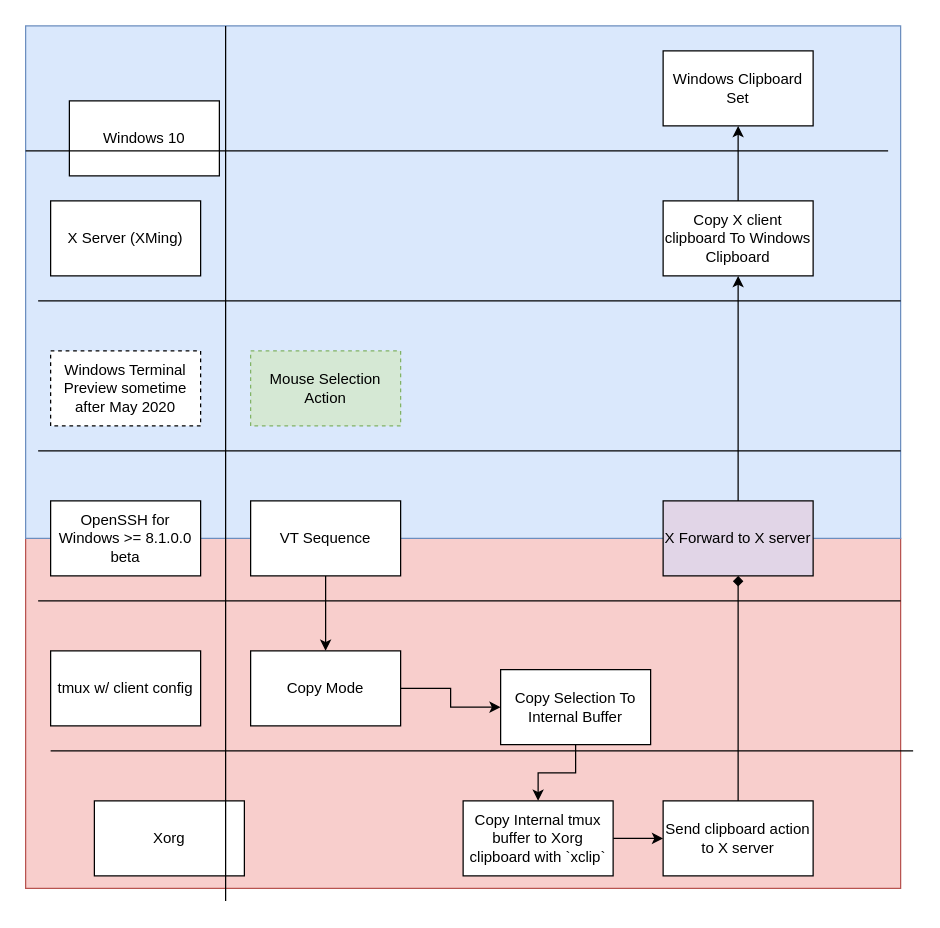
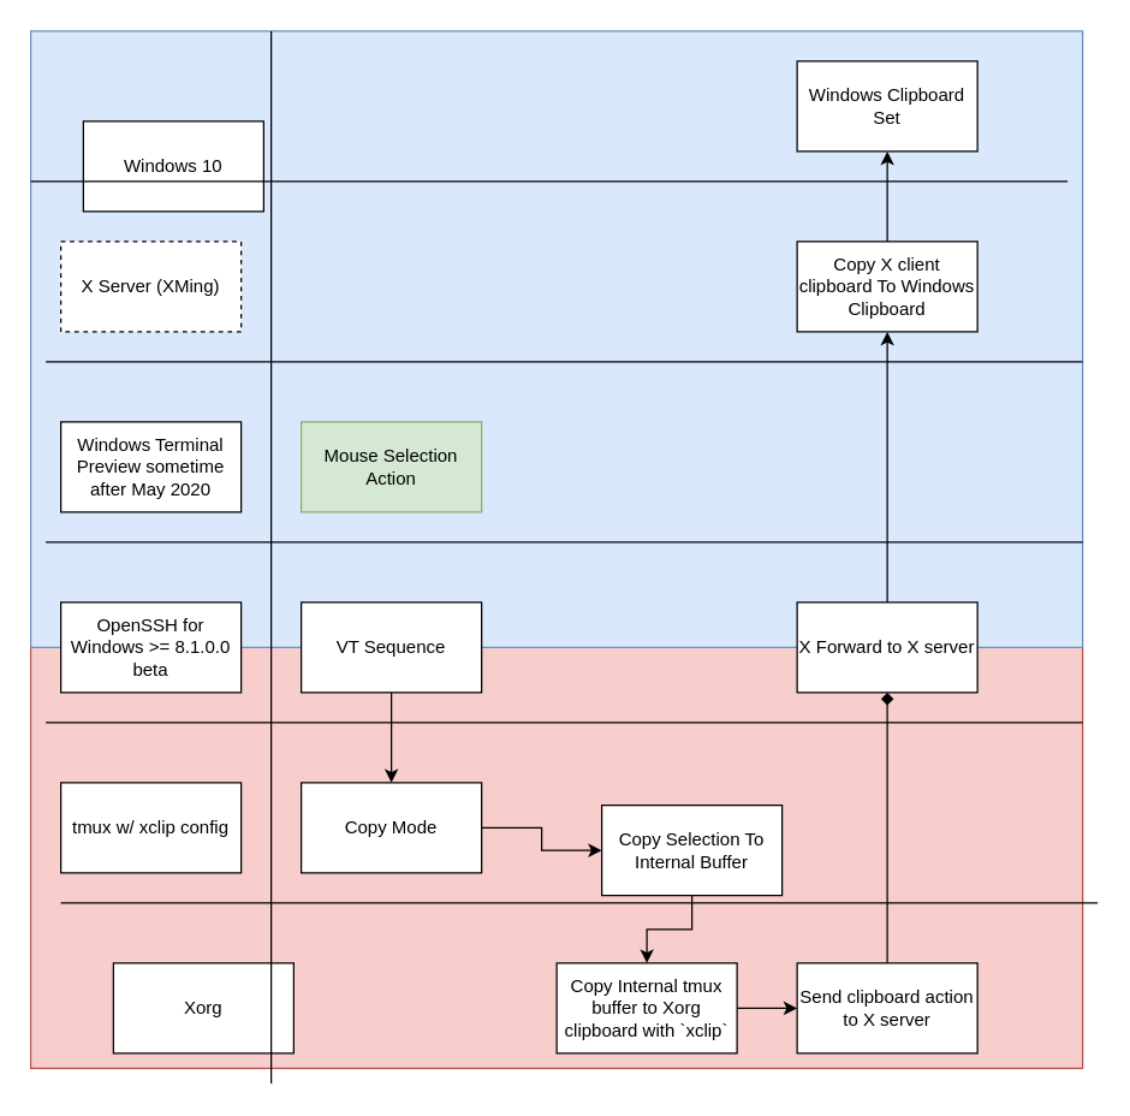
  <mxCell id="0" />
  <mxCell id="1" parent="0" />
  <mxCell id="2" value="" style="rounded=0;whiteSpace=wrap;html=1;fillColor=#f8cecc;strokeColor=#b85450;" vertex="1" parent="1"><mxGeometry x="20" y="430" width="700" height="280" as="geometry" /></mxCell>
  <mxCell id="3" value="" style="rounded=0;whiteSpace=wrap;html=1;fillColor=#dae8fc;strokeColor=#6c8ebf;" vertex="1" parent="1"><mxGeometry x="20" y="20" width="700" height="410" as="geometry" /></mxCell>
- <mxCell id="4" value="Mouse Selection Action" style="rounded=0;whiteSpace=wrap;html=1;fillColor=#d5e8d4;strokeColor=#82b366;dashed=1;" vertex="1" parent="1"><mxGeometry x="200" y="280" width="120" height="60" as="geometry" /></mxCell>
+ <mxCell id="4" value="Mouse Selection Action" style="rounded=0;whiteSpace=wrap;html=1;fillColor=#d5e8d4;strokeColor=#82b366;" vertex="1" parent="1"><mxGeometry x="200" y="280" width="120" height="60" as="geometry" /></mxCell>
  <mxCell id="5" style="edgeStyle=orthogonalEdgeStyle;rounded=0;orthogonalLoop=1;jettySize=auto;html=1;exitX=0.5;exitY=1;exitDx=0;exitDy=0;entryX=0.5;entryY=0;entryDx=0;entryDy=0;" edge="1" parent="1" source="6" target="8"><mxGeometry relative="1" as="geometry" /></mxCell>
  <mxCell id="6" value="VT Sequence" style="rounded=0;whiteSpace=wrap;html=1;" vertex="1" parent="1"><mxGeometry x="200" y="400" width="120" height="60" as="geometry" /></mxCell>
  <mxCell id="7" style="edgeStyle=orthogonalEdgeStyle;rounded=0;orthogonalLoop=1;jettySize=auto;html=1;exitX=1;exitY=0.5;exitDx=0;exitDy=0;entryX=0;entryY=0.5;entryDx=0;entryDy=0;" edge="1" parent="1" source="8" target="15"><mxGeometry relative="1" as="geometry" /></mxCell>
  <mxCell id="8" value="Copy Mode" style="rounded=0;whiteSpace=wrap;html=1;" vertex="1" parent="1"><mxGeometry x="200" y="520" width="120" height="60" as="geometry" /></mxCell>
- <mxCell id="9" value="Windows Terminal Preview sometime after May 2020" style="rounded=0;whiteSpace=wrap;html=1;dashed=1;" vertex="1" parent="1"><mxGeometry x="40" y="280" width="120" height="60" as="geometry" /></mxCell>
+ <mxCell id="9" value="Windows Terminal Preview sometime after May 2020" style="rounded=0;whiteSpace=wrap;html=1;" vertex="1" parent="1"><mxGeometry x="40" y="280" width="120" height="60" as="geometry" /></mxCell>
  <mxCell id="10" value="OpenSSH for Windows &amp;gt;= 8.1.0.0 beta" style="rounded=0;whiteSpace=wrap;html=1;" vertex="1" parent="1"><mxGeometry x="40" y="400" width="120" height="60" as="geometry" /></mxCell>
  <mxCell id="11" value="Xorg" style="rounded=0;whiteSpace=wrap;html=1;" vertex="1" parent="1"><mxGeometry x="75" y="640" width="120" height="60" as="geometry" /></mxCell>
  <mxCell id="12" value="Windows 10" style="rounded=0;whiteSpace=wrap;html=1;" vertex="1" parent="1"><mxGeometry x="55" y="80" width="120" height="60" as="geometry" /></mxCell>
- <mxCell id="13" value="tmux w/ client config" style="rounded=0;whiteSpace=wrap;html=1;" vertex="1" parent="1"><mxGeometry x="40" y="520" width="120" height="60" as="geometry" /></mxCell>
+ <mxCell id="13" value="tmux w/ xclip config" style="rounded=0;whiteSpace=wrap;html=1;" vertex="1" parent="1"><mxGeometry x="40" y="520" width="120" height="60" as="geometry" /></mxCell>
  <mxCell id="14" style="edgeStyle=orthogonalEdgeStyle;rounded=0;orthogonalLoop=1;jettySize=auto;html=1;exitX=0.5;exitY=1;exitDx=0;exitDy=0;entryX=0.5;entryY=0;entryDx=0;entryDy=0;" edge="1" parent="1" source="15" target="17"><mxGeometry relative="1" as="geometry" /></mxCell>
  <mxCell id="15" value="Copy Selection To Internal Buffer" style="rounded=0;whiteSpace=wrap;html=1;" vertex="1" parent="1"><mxGeometry x="400" y="535" width="120" height="60" as="geometry" /></mxCell>
  <mxCell id="16" style="edgeStyle=orthogonalEdgeStyle;rounded=0;orthogonalLoop=1;jettySize=auto;html=1;exitX=1;exitY=0.5;exitDx=0;exitDy=0;entryX=0;entryY=0.5;entryDx=0;entryDy=0;" edge="1" parent="1" source="17" target="19"><mxGeometry relative="1" as="geometry" /></mxCell>
  <mxCell id="17" value="Copy Internal tmux buffer to Xorg clipboard with `xclip`" style="rounded=0;whiteSpace=wrap;html=1;" vertex="1" parent="1"><mxGeometry x="370" y="640" width="120" height="60" as="geometry" /></mxCell>
  <mxCell id="18" style="edgeStyle=orthogonalEdgeStyle;rounded=0;orthogonalLoop=1;jettySize=auto;html=1;exitX=0.5;exitY=0;exitDx=0;exitDy=0;entryX=0.5;entryY=1;entryDx=0;entryDy=0;endArrow=diamond;" edge="1" parent="1" source="19" target="21"><mxGeometry relative="1" as="geometry" /></mxCell>
  <mxCell id="19" value="Send clipboard action to X server" style="rounded=0;whiteSpace=wrap;html=1;" vertex="1" parent="1"><mxGeometry x="530" y="640" width="120" height="60" as="geometry" /></mxCell>
  <mxCell id="20" style="edgeStyle=orthogonalEdgeStyle;rounded=0;orthogonalLoop=1;jettySize=auto;html=1;exitX=0.5;exitY=0;exitDx=0;exitDy=0;entryX=0.5;entryY=1;entryDx=0;entryDy=0;" edge="1" parent="1" source="21" target="24"><mxGeometry relative="1" as="geometry" /></mxCell>
- <mxCell id="21" value="X Forward to X server" style="rounded=0;whiteSpace=wrap;html=1;fillColor=#e1d5e7;" vertex="1" parent="1"><mxGeometry x="530" y="400" width="120" height="60" as="geometry" /></mxCell>
- <mxCell id="22" value="X Server (XMing)" style="rounded=0;whiteSpace=wrap;html=1;" vertex="1" parent="1"><mxGeometry x="40" y="160" width="120" height="60" as="geometry" /></mxCell>
+ <mxCell id="21" value="X Forward to X server" style="rounded=0;whiteSpace=wrap;html=1;" vertex="1" parent="1"><mxGeometry x="530" y="400" width="120" height="60" as="geometry" /></mxCell>
+ <mxCell id="22" value="X Server (XMing)" style="rounded=0;whiteSpace=wrap;html=1;dashed=1;" vertex="1" parent="1"><mxGeometry x="40" y="160" width="120" height="60" as="geometry" /></mxCell>
  <mxCell id="23" style="edgeStyle=orthogonalEdgeStyle;rounded=0;orthogonalLoop=1;jettySize=auto;html=1;exitX=0.5;exitY=0;exitDx=0;exitDy=0;entryX=0.5;entryY=1;entryDx=0;entryDy=0;" edge="1" parent="1" source="24" target="25"><mxGeometry relative="1" as="geometry" /></mxCell>
  <mxCell id="24" value="Copy X client clipboard To Windows Clipboard" style="rounded=0;whiteSpace=wrap;html=1;" vertex="1" parent="1"><mxGeometry x="530" y="160" width="120" height="60" as="geometry" /></mxCell>
  <mxCell id="25" value="Windows Clipboard Set" style="rounded=0;whiteSpace=wrap;html=1;" vertex="1" parent="1"><mxGeometry x="530" y="40" width="120" height="60" as="geometry" /></mxCell>
  <mxCell id="26" value="" style="endArrow=none;html=1;" edge="1" parent="1"><mxGeometry width="50" height="50" relative="1" as="geometry"><mxPoint x="180" y="720" as="sourcePoint" /><mxPoint x="180" y="20" as="targetPoint" /></mxGeometry></mxCell>
  <mxCell id="27" value="" style="endArrow=none;html=1;" edge="1" parent="1"><mxGeometry width="50" height="50" relative="1" as="geometry"><mxPoint x="20" y="120" as="sourcePoint" /><mxPoint x="710" y="120" as="targetPoint" /></mxGeometry></mxCell>
  <mxCell id="28" value="" style="endArrow=none;html=1;" edge="1" parent="1"><mxGeometry width="50" height="50" relative="1" as="geometry"><mxPoint x="30" y="240" as="sourcePoint" /><mxPoint x="720" y="240" as="targetPoint" /></mxGeometry></mxCell>
  <mxCell id="29" value="" style="endArrow=none;html=1;" edge="1" parent="1"><mxGeometry width="50" height="50" relative="1" as="geometry"><mxPoint x="30" y="360" as="sourcePoint" /><mxPoint x="720" y="360" as="targetPoint" /></mxGeometry></mxCell>
  <mxCell id="30" value="" style="endArrow=none;html=1;" edge="1" parent="1"><mxGeometry width="50" height="50" relative="1" as="geometry"><mxPoint x="30" y="480" as="sourcePoint" /><mxPoint x="720" y="480" as="targetPoint" /></mxGeometry></mxCell>
  <mxCell id="31" value="" style="endArrow=none;html=1;" edge="1" parent="1"><mxGeometry width="50" height="50" relative="1" as="geometry"><mxPoint x="40" y="600" as="sourcePoint" /><mxPoint x="730" y="600" as="targetPoint" /></mxGeometry></mxCell>
